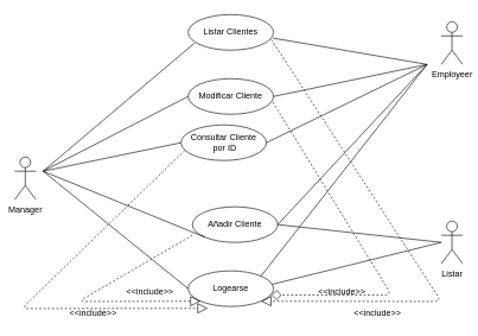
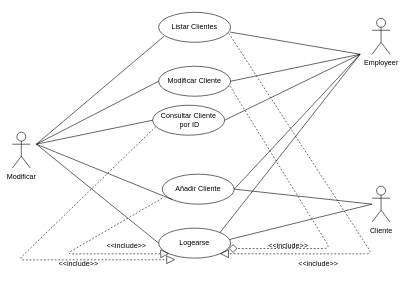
  <mxCell id="0" />
  <mxCell id="1" parent="0" />
  <mxCell id="2" value="Añadir Cliente" style="ellipse;whiteSpace=wrap;html=1;" parent="1" vertex="1"><mxGeometry x="270" y="290" width="120" height="50" as="geometry" /></mxCell>
  <mxCell id="3" value="Modificar Cliente" style="ellipse;whiteSpace=wrap;html=1;" parent="1" vertex="1"><mxGeometry x="264" y="110" width="120" height="50" as="geometry" /></mxCell>
  <mxCell id="4" value="Consultar Cliente&lt;br&gt;&amp;nbsp;por ID" style="ellipse;whiteSpace=wrap;html=1;" parent="1" vertex="1"><mxGeometry x="254" y="175" width="120" height="50" as="geometry" /></mxCell>
  <mxCell id="5" value="Listar Clientes" style="ellipse;whiteSpace=wrap;html=1;" parent="1" vertex="1"><mxGeometry x="264" y="20" width="120" height="50" as="geometry" /></mxCell>
- <mxCell id="6" value="Manager" style="shape=umlActor;verticalLabelPosition=bottom;verticalAlign=top;html=1;outlineConnect=0;" parent="1" vertex="1"><mxGeometry x="20" y="220" width="30" height="60" as="geometry" /></mxCell>
+ <mxCell id="6" value="Modificar" style="shape=umlActor;verticalLabelPosition=bottom;verticalAlign=top;html=1;outlineConnect=0;" parent="1" vertex="1"><mxGeometry x="20" y="220" width="30" height="60" as="geometry" /></mxCell>
  <mxCell id="7" value="" style="endArrow=none;html=1;entryX=0.075;entryY=0.8;entryDx=0;entryDy=0;entryPerimeter=0;" parent="1" target="5" edge="1"><mxGeometry width="50" height="50" relative="1" as="geometry"><mxPoint x="60" y="240" as="sourcePoint" /><mxPoint x="410" y="230" as="targetPoint" /></mxGeometry></mxCell>
  <mxCell id="8" value="" style="endArrow=none;html=1;entryX=0;entryY=0.5;entryDx=0;entryDy=0;" parent="1" target="4" edge="1"><mxGeometry width="50" height="50" relative="1" as="geometry"><mxPoint x="60" y="240" as="sourcePoint" /><mxPoint x="229.96" y="436" as="targetPoint" /></mxGeometry></mxCell>
  <mxCell id="9" value="" style="endArrow=none;html=1;entryX=0;entryY=0.5;entryDx=0;entryDy=0;" parent="1" target="3" edge="1"><mxGeometry width="50" height="50" relative="1" as="geometry"><mxPoint x="60" y="240" as="sourcePoint" /><mxPoint x="239.96" y="446" as="targetPoint" /></mxGeometry></mxCell>
  <mxCell id="10" value="" style="endArrow=none;html=1;entryX=0;entryY=1;entryDx=0;entryDy=0;" parent="1" target="2" edge="1"><mxGeometry width="50" height="50" relative="1" as="geometry"><mxPoint x="60" y="240" as="sourcePoint" /><mxPoint x="249.96" y="456" as="targetPoint" /></mxGeometry></mxCell>
- <mxCell id="11" value="Listar" style="shape=umlActor;verticalLabelPosition=bottom;verticalAlign=top;html=1;outlineConnect=0;" parent="1" vertex="1"><mxGeometry x="620" y="310" width="30" height="60" as="geometry" /></mxCell>
+ <mxCell id="11" value="Cliente" style="shape=umlActor;verticalLabelPosition=bottom;verticalAlign=top;html=1;outlineConnect=0;" parent="1" vertex="1"><mxGeometry x="620" y="310" width="30" height="60" as="geometry" /></mxCell>
  <mxCell id="12" value="Employeer" style="shape=umlActor;verticalLabelPosition=bottom;verticalAlign=top;html=1;outlineConnect=0;" parent="1" vertex="1"><mxGeometry x="620" y="30" width="30" height="60" as="geometry" /></mxCell>
  <mxCell id="13" value="Logearse" style="ellipse;whiteSpace=wrap;html=1;" parent="1" vertex="1"><mxGeometry x="264" y="380" width="120" height="50" as="geometry" /></mxCell>
  <mxCell id="14" value="" style="endArrow=none;html=1;exitX=0.983;exitY=0.38;exitDx=0;exitDy=0;exitPerimeter=0;" parent="1" source="13" edge="1"><mxGeometry width="50" height="50" relative="1" as="geometry"><mxPoint x="70" y="250" as="sourcePoint" /><mxPoint x="620" y="340" as="targetPoint" /></mxGeometry></mxCell>
  <mxCell id="15" value="" style="endArrow=none;html=1;exitX=1;exitY=0.5;exitDx=0;exitDy=0;" parent="1" source="2" edge="1"><mxGeometry width="50" height="50" relative="1" as="geometry"><mxPoint x="391.96" y="409" as="sourcePoint" /><mxPoint x="620" y="340" as="targetPoint" /></mxGeometry></mxCell>
  <mxCell id="16" value="" style="endArrow=none;html=1;exitX=1;exitY=0.5;exitDx=0;exitDy=0;" parent="1" source="2" edge="1"><mxGeometry width="50" height="50" relative="1" as="geometry"><mxPoint x="400" y="325" as="sourcePoint" /><mxPoint x="600" y="90" as="targetPoint" /></mxGeometry></mxCell>
  <mxCell id="17" value="" style="endArrow=none;html=1;exitX=1;exitY=0.5;exitDx=0;exitDy=0;" parent="1" source="3" edge="1"><mxGeometry width="50" height="50" relative="1" as="geometry"><mxPoint x="410" y="335" as="sourcePoint" /><mxPoint x="600" y="90" as="targetPoint" /></mxGeometry></mxCell>
  <mxCell id="18" value="" style="endArrow=none;html=1;exitX=0.992;exitY=0.66;exitDx=0;exitDy=0;exitPerimeter=0;" parent="1" source="5" edge="1"><mxGeometry width="50" height="50" relative="1" as="geometry"><mxPoint x="390" y="60" as="sourcePoint" /><mxPoint x="600" y="90" as="targetPoint" /></mxGeometry></mxCell>
  <mxCell id="19" value="" style="endArrow=none;html=1;exitX=1;exitY=0.5;exitDx=0;exitDy=0;" parent="1" source="4" edge="1"><mxGeometry width="50" height="50" relative="1" as="geometry"><mxPoint x="404" y="155" as="sourcePoint" /><mxPoint x="600" y="90" as="targetPoint" /></mxGeometry></mxCell>
  <mxCell id="20" value="" style="endArrow=block;dashed=1;endFill=0;endSize=12;html=1;entryX=0;entryY=1;entryDx=0;entryDy=0;" edge="1" parent="1" target="13"><mxGeometry width="160" relative="1" as="geometry"><mxPoint x="270" y="330" as="sourcePoint" /><mxPoint x="317.574" y="492.678" as="targetPoint" /><Array as="points"><mxPoint x="110" y="423" /></Array></mxGeometry></mxCell>
  <mxCell id="21" value="" style="endArrow=none;html=1;exitX=1;exitY=0;exitDx=0;exitDy=0;" edge="1" parent="1" source="13"><mxGeometry width="50" height="50" relative="1" as="geometry"><mxPoint x="391.96" y="409" as="sourcePoint" /><mxPoint x="600" y="90" as="targetPoint" /></mxGeometry></mxCell>
  <mxCell id="22" value="" style="endArrow=none;html=1;exitX=0;exitY=0.5;exitDx=0;exitDy=0;" edge="1" parent="1" source="13"><mxGeometry width="50" height="50" relative="1" as="geometry"><mxPoint x="376.426" y="397.322" as="sourcePoint" /><mxPoint x="60" y="240" as="targetPoint" /></mxGeometry></mxCell>
  <mxCell id="23" value="" style="endArrow=block;dashed=1;endFill=0;endSize=12;html=1;entryX=0;entryY=1;entryDx=0;entryDy=0;exitX=0.042;exitY=0.72;exitDx=0;exitDy=0;exitPerimeter=0;" edge="1" parent="1" source="4"><mxGeometry width="160" relative="1" as="geometry"><mxPoint x="260" y="230" as="sourcePoint" /><mxPoint x="291.574" y="432.678" as="targetPoint" /><Array as="points"><mxPoint x="30" y="433" /></Array></mxGeometry></mxCell>
  <mxCell id="24" value="" style="endArrow=diamond;dashed=1;endFill=0;endSize=12;html=1;entryX=0.975;entryY=0.68;entryDx=0;entryDy=0;exitX=0.992;exitY=0.66;exitDx=0;exitDy=0;exitPerimeter=0;entryPerimeter=0;" edge="1" parent="1" source="3" target="13"><mxGeometry width="160" relative="1" as="geometry"><mxPoint x="290" y="350" as="sourcePoint" /><mxPoint x="301.574" y="442.678" as="targetPoint" /><Array as="points"><mxPoint x="550" y="414" /></Array></mxGeometry></mxCell>
  <mxCell id="25" value="" style="endArrow=block;dashed=1;endFill=0;endSize=12;html=1;entryX=1;entryY=1;entryDx=0;entryDy=0;exitX=0.975;exitY=0.7;exitDx=0;exitDy=0;exitPerimeter=0;" edge="1" parent="1" source="5" target="13"><mxGeometry width="160" relative="1" as="geometry"><mxPoint x="300" y="360" as="sourcePoint" /><mxPoint x="311.574" y="452.678" as="targetPoint" /><Array as="points"><mxPoint x="620" y="423" /></Array></mxGeometry></mxCell>
  <mxCell id="26" value="&amp;lt;&amp;lt;include&amp;gt;&amp;gt;" style="text;html=1;align=center;verticalAlign=middle;resizable=0;points=[];autosize=1;strokeColor=none;fillColor=none;" vertex="1" parent="1"><mxGeometry x="490" y="430" width="80" height="20" as="geometry" /></mxCell>
  <mxCell id="27" value="&amp;lt;&amp;lt;include&amp;gt;&amp;gt;" style="text;html=1;align=center;verticalAlign=middle;resizable=0;points=[];autosize=1;strokeColor=none;fillColor=none;" vertex="1" parent="1"><mxGeometry x="440" y="400" width="80" height="20" as="geometry" /></mxCell>
  <mxCell id="28" value="&amp;lt;&amp;lt;include&amp;gt;&amp;gt;" style="text;html=1;align=center;verticalAlign=middle;resizable=0;points=[];autosize=1;strokeColor=none;fillColor=none;" vertex="1" parent="1"><mxGeometry x="170" y="400" width="80" height="20" as="geometry" /></mxCell>
  <mxCell id="29" value="&amp;lt;&amp;lt;include&amp;gt;&amp;gt;" style="text;html=1;align=center;verticalAlign=middle;resizable=0;points=[];autosize=1;strokeColor=none;fillColor=none;" vertex="1" parent="1"><mxGeometry x="90" y="430" width="80" height="20" as="geometry" /></mxCell>
